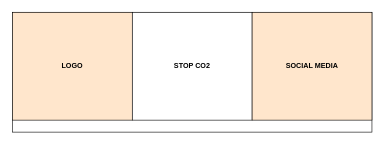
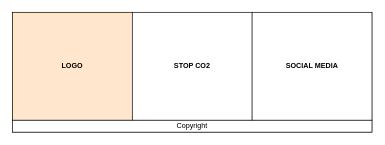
  <mxCell id="0" />
  <mxCell id="1" parent="0" />
  <mxCell id="2" value="" style="rounded=0;whiteSpace=wrap;html=1;" parent="1" vertex="1"><mxGeometry x="20" width="600" height="200" as="geometry" y="20" /></mxCell>
+ <mxCell id="3" value="Copyright" style="rounded=0;whiteSpace=wrap;html=1;" parent="1" vertex="1"><mxGeometry x="20" y="200" width="600" height="20" as="geometry" /></mxCell>
  <mxCell id="4" value="LOGO" style="rounded=0;whiteSpace=wrap;html=1;fontStyle=1;fillColor=#ffe6cc;" vertex="1" parent="1"><mxGeometry x="20" width="200" height="180" as="geometry" y="20" /></mxCell>
  <mxCell id="5" value="STOP CO2" style="rounded=0;whiteSpace=wrap;html=1;fontStyle=1" vertex="1" parent="1"><mxGeometry x="220" width="200" height="180" as="geometry" y="20" /></mxCell>
- <mxCell id="6" value="SOCIAL MEDIA" style="rounded=0;whiteSpace=wrap;html=1;fontStyle=1;fillColor=#ffe6cc;" vertex="1" parent="1"><mxGeometry x="420" width="200" height="180" as="geometry" y="20" /></mxCell>
+ <mxCell id="6" value="SOCIAL MEDIA" style="rounded=0;whiteSpace=wrap;html=1;fontStyle=1" vertex="1" parent="1"><mxGeometry x="420" width="200" height="180" as="geometry" y="20" /></mxCell>
